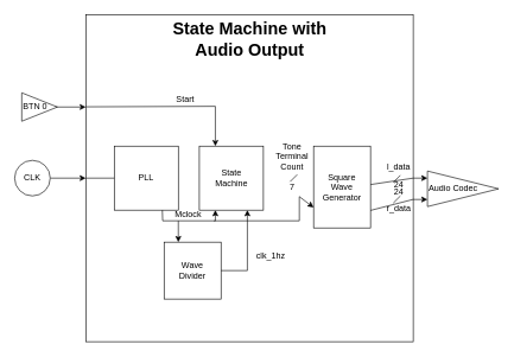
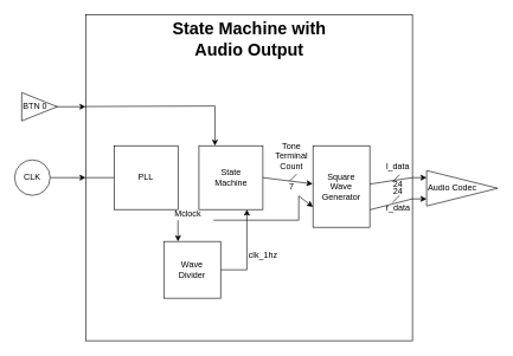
  <mxCell id="0" />
  <mxCell id="1" parent="0" />
  <mxCell id="2" value="" style="whiteSpace=wrap;html=1;aspect=fixed;" parent="1" vertex="1"><mxGeometry x="120" y="20" width="460" height="460" as="geometry" /></mxCell>
  <mxCell id="3" value="" style="endArrow=classic;html=1;" parent="1" edge="1"><mxGeometry width="50" height="50" relative="1" as="geometry"><mxPoint x="70" y="150" as="sourcePoint" /><mxPoint x="120" y="150" as="targetPoint" /></mxGeometry></mxCell>
  <mxCell id="4" value="BTN 0" style="triangle;whiteSpace=wrap;html=1;align=left;" parent="1" vertex="1"><mxGeometry x="30" y="130" width="50" height="40" as="geometry" /></mxCell>
  <mxCell id="5" value="State&lt;br&gt;Machine" style="whiteSpace=wrap;html=1;aspect=fixed;" parent="1" vertex="1"><mxGeometry x="279.5" y="205" width="90" height="90" as="geometry" /></mxCell>
  <mxCell id="6" value="PLL" style="whiteSpace=wrap;html=1;aspect=fixed;" parent="1" vertex="1"><mxGeometry x="160" y="205" width="90" height="90" as="geometry" /></mxCell>
  <mxCell id="7" value="Tone Terminal Count" style="text;html=1;strokeColor=none;fillColor=none;align=center;verticalAlign=middle;whiteSpace=wrap;rounded=0;" parent="1" vertex="1"><mxGeometry x="390" y="210" width="40" height="20" as="geometry" /></mxCell>
  <mxCell id="8" value="" style="endArrow=none;html=1;" parent="1" edge="1"><mxGeometry width="50" height="50" relative="1" as="geometry"><mxPoint x="407" y="255" as="sourcePoint" /><mxPoint x="417" y="245" as="targetPoint" /></mxGeometry></mxCell>
  <mxCell id="9" value="" style="endArrow=none;html=1;entryX=1;entryY=0.5;entryDx=0;entryDy=0;exitX=0.999;exitY=0.47;exitDx=0;exitDy=0;exitPerimeter=0;" parent="1" source="15" target="2" edge="1"><mxGeometry width="50" height="50" relative="1" as="geometry"><mxPoint x="490" y="230" as="sourcePoint" /><mxPoint x="540" y="180" as="targetPoint" /></mxGeometry></mxCell>
  <mxCell id="10" value="7" style="text;html=1;strokeColor=none;fillColor=none;align=center;verticalAlign=middle;whiteSpace=wrap;rounded=0;" parent="1" vertex="1"><mxGeometry x="390" y="253" width="40" height="20" as="geometry" /></mxCell>
  <mxCell id="11" value="" style="endArrow=classic;html=1;" parent="1" edge="1"><mxGeometry width="50" height="50" relative="1" as="geometry"><mxPoint x="580" y="250" as="sourcePoint" /><mxPoint x="600" y="250" as="targetPoint" /></mxGeometry></mxCell>
  <mxCell id="12" value="&lt;font style=&quot;font-size: 12px&quot;&gt;Audio Codec&lt;/font&gt;" style="triangle;whiteSpace=wrap;html=1;align=left;" parent="1" vertex="1"><mxGeometry x="600" y="240" width="100" height="50" as="geometry" /></mxCell>
  <mxCell id="13" value="" style="endArrow=classic;html=1;" parent="1" edge="1"><mxGeometry width="50" height="50" relative="1" as="geometry"><mxPoint x="70" y="250" as="sourcePoint" /><mxPoint x="120" y="250" as="targetPoint" /></mxGeometry></mxCell>
  <mxCell id="14" value="" style="endArrow=none;html=1;" parent="1" target="6" edge="1"><mxGeometry width="50" height="50" relative="1" as="geometry"><mxPoint x="120" y="250" as="sourcePoint" /><mxPoint x="170" y="200" as="targetPoint" /></mxGeometry></mxCell>
  <mxCell id="15" value="Square&lt;br&gt;Wave&lt;br&gt;Generator" style="whiteSpace=wrap;html=1;aspect=fixed;" parent="1" vertex="1"><mxGeometry x="440" y="205" width="80" height="115" as="geometry" /></mxCell>
  <mxCell id="16" value="Wave&lt;br&gt;Divider" style="whiteSpace=wrap;html=1;aspect=fixed;" parent="1" vertex="1"><mxGeometry x="230" y="340" width="80" height="80" as="geometry" /></mxCell>
  <mxCell id="17" value="Mclock" style="text;html=1;strokeColor=none;fillColor=none;align=center;verticalAlign=middle;whiteSpace=wrap;rounded=0;" parent="1" vertex="1"><mxGeometry x="244" y="292" width="40" height="20" as="geometry" /></mxCell>
- <mxCell id="18" value="clk_1hz" style="text;html=1;strokeColor=none;fillColor=none;align=center;verticalAlign=middle;whiteSpace=wrap;rounded=0;" parent="1" vertex="1"><mxGeometry x="360" y="350" width="40" height="20" as="geometry" /></mxCell>
+ <mxCell id="18" value="clk_1hz" style="text;html=1;strokeColor=none;fillColor=none;align=center;verticalAlign=middle;whiteSpace=wrap;rounded=0;" parent="1" vertex="1"><mxGeometry x="350" y="350" width="40" height="20" as="geometry" /></mxCell>
  <mxCell id="19" value="" style="endArrow=classic;html=1;" parent="1" edge="1"><mxGeometry width="50" height="50" relative="1" as="geometry"><mxPoint x="580" y="280" as="sourcePoint" /><mxPoint x="600" y="280" as="targetPoint" /></mxGeometry></mxCell>
  <mxCell id="20" value="" style="endArrow=none;html=1;entryX=1;entryY=0.565;entryDx=0;entryDy=0;entryPerimeter=0;exitX=1;exitY=0.786;exitDx=0;exitDy=0;exitPerimeter=0;" parent="1" source="15" edge="1"><mxGeometry width="50" height="50" relative="1" as="geometry"><mxPoint x="535" y="280" as="sourcePoint" /><mxPoint x="580" y="279.9" as="targetPoint" /></mxGeometry></mxCell>
  <mxCell id="21" value="l_data" style="text;html=1;strokeColor=none;fillColor=none;align=center;verticalAlign=middle;whiteSpace=wrap;rounded=0;" parent="1" vertex="1"><mxGeometry x="540" y="225" width="40" height="20" as="geometry" /></mxCell>
  <mxCell id="22" value="r_data" style="text;html=1;strokeColor=none;fillColor=none;align=center;verticalAlign=middle;whiteSpace=wrap;rounded=0;" parent="1" vertex="1"><mxGeometry x="540" y="283" width="40" height="20" as="geometry" /></mxCell>
  <mxCell id="23" value="" style="endArrow=none;html=1;" parent="1" edge="1"><mxGeometry width="50" height="50" relative="1" as="geometry"><mxPoint x="552" y="285" as="sourcePoint" /><mxPoint x="562" y="275" as="targetPoint" /></mxGeometry></mxCell>
  <mxCell id="24" value="" style="endArrow=none;html=1;" parent="1" edge="1"><mxGeometry width="50" height="50" relative="1" as="geometry"><mxPoint x="552" y="256" as="sourcePoint" /><mxPoint x="562" y="246" as="targetPoint" /></mxGeometry></mxCell>
  <mxCell id="25" value="24" style="text;html=1;strokeColor=none;fillColor=none;align=center;verticalAlign=middle;whiteSpace=wrap;rounded=0;" parent="1" vertex="1"><mxGeometry x="539.5" y="250" width="40" height="20" as="geometry" /></mxCell>
  <mxCell id="26" value="24" style="text;html=1;strokeColor=none;fillColor=none;align=center;verticalAlign=middle;whiteSpace=wrap;rounded=0;direction=south;" parent="1" vertex="1"><mxGeometry x="550" y="250" width="20" height="40" as="geometry" /></mxCell>
  <mxCell id="27" value="&lt;h1&gt;State Machine with Audio Output&lt;/h1&gt;" style="text;html=1;strokeColor=none;fillColor=none;align=center;verticalAlign=middle;whiteSpace=wrap;rounded=0;" parent="1" vertex="1"><mxGeometry x="239.5" y="30" width="221" height="50" as="geometry" /></mxCell>
  <mxCell id="28" value="" style="endArrow=classic;html=1;entryX=0.75;entryY=1;entryDx=0;entryDy=0;rounded=0;" parent="1" target="5" edge="1"><mxGeometry width="50" height="50" relative="1" as="geometry"><mxPoint x="310" y="380" as="sourcePoint" /><mxPoint x="360" y="330" as="targetPoint" /><Array as="points"><mxPoint x="347" y="380" /></Array></mxGeometry></mxCell>
- <mxCell id="29" value="" style="endArrow=classic;html=1;exitX=0.75;exitY=1;exitDx=0;exitDy=0;entryX=0.25;entryY=1;entryDx=0;entryDy=0;rounded=0;" parent="1" source="6" target="5" edge="1"><mxGeometry width="50" height="50" relative="1" as="geometry"><mxPoint x="230" y="300" as="sourcePoint" /><mxPoint x="279.5" y="240" as="targetPoint" /><Array as="points"><mxPoint x="228" y="310" /><mxPoint x="302" y="310" /></Array></mxGeometry></mxCell>
  <mxCell id="30" value="" style="endArrow=classic;html=1;entryX=0.25;entryY=0;entryDx=0;entryDy=0;" parent="1" target="16" edge="1"><mxGeometry width="50" height="50" relative="1" as="geometry"><mxPoint x="250" y="310" as="sourcePoint" /><mxPoint x="230" y="320" as="targetPoint" /></mxGeometry></mxCell>
+ <mxCell id="31" value="" style="endArrow=classic;html=1;entryX=-0.005;entryY=0.468;entryDx=0;entryDy=0;exitX=1;exitY=0.5;exitDx=0;exitDy=0;entryPerimeter=0;" parent="1" source="5" target="15" edge="1"><mxGeometry width="50" height="50" relative="1" as="geometry"><mxPoint x="70" y="550" as="sourcePoint" /><mxPoint x="120" y="500" as="targetPoint" /></mxGeometry></mxCell>
  <mxCell id="32" value="" style="endArrow=classic;html=1;entryX=0.25;entryY=0;entryDx=0;entryDy=0;rounded=0;exitX=0;exitY=0.282;exitDx=0;exitDy=0;exitPerimeter=0;" parent="1" source="2" target="5" edge="1"><mxGeometry width="50" height="50" relative="1" as="geometry"><mxPoint x="119" y="149" as="sourcePoint" /><mxPoint x="90" y="500" as="targetPoint" /><Array as="points"><mxPoint x="302" y="149" /></Array></mxGeometry></mxCell>
  <mxCell id="33" value="" style="endArrow=classic;html=1;entryX=0;entryY=0.75;entryDx=0;entryDy=0;rounded=0;" parent="1" target="15" edge="1"><mxGeometry width="50" height="50" relative="1" as="geometry"><mxPoint x="300" y="310" as="sourcePoint" /><mxPoint x="120" y="500" as="targetPoint" /><Array as="points"><mxPoint x="420" y="310" /><mxPoint x="420" y="276" /></Array></mxGeometry></mxCell>
  <mxCell id="34" value="CLK" style="ellipse;whiteSpace=wrap;html=1;aspect=fixed;" vertex="1" parent="1"><mxGeometry x="20" y="225" width="50" height="50" as="geometry" /></mxCell>
- <mxCell id="35" value="Start" style="text;html=1;strokeColor=none;fillColor=none;align=center;verticalAlign=middle;whiteSpace=wrap;rounded=0;" vertex="1" parent="1"><mxGeometry x="239.5" y="130" width="40" height="20" as="geometry" /></mxCell>
